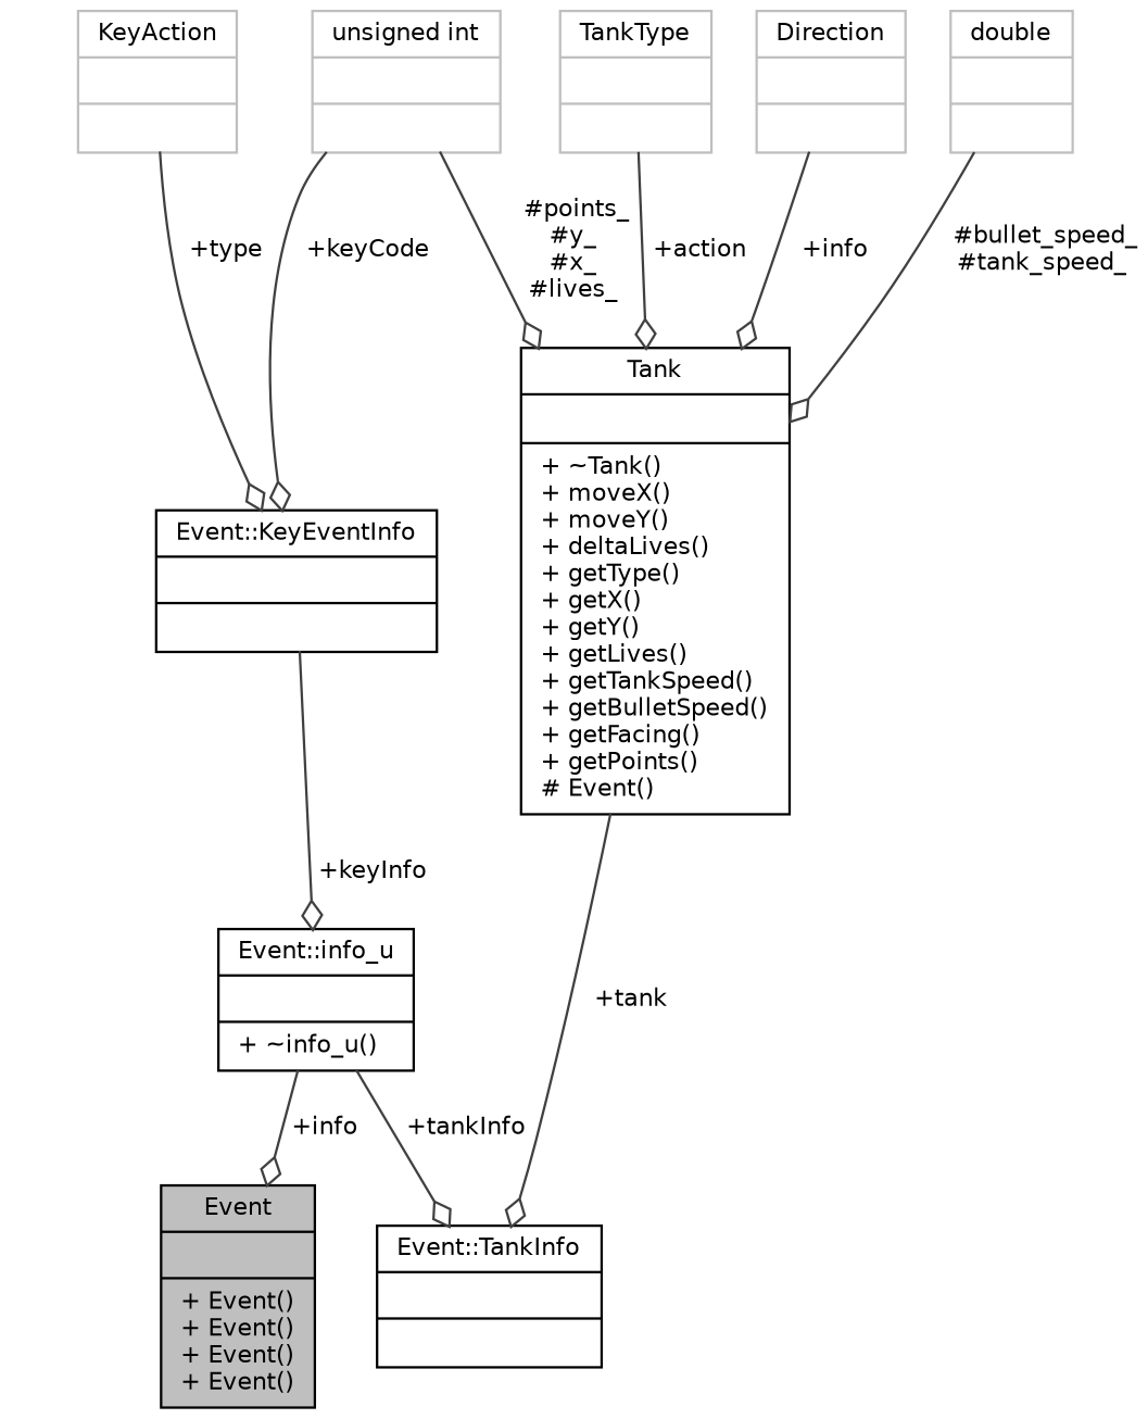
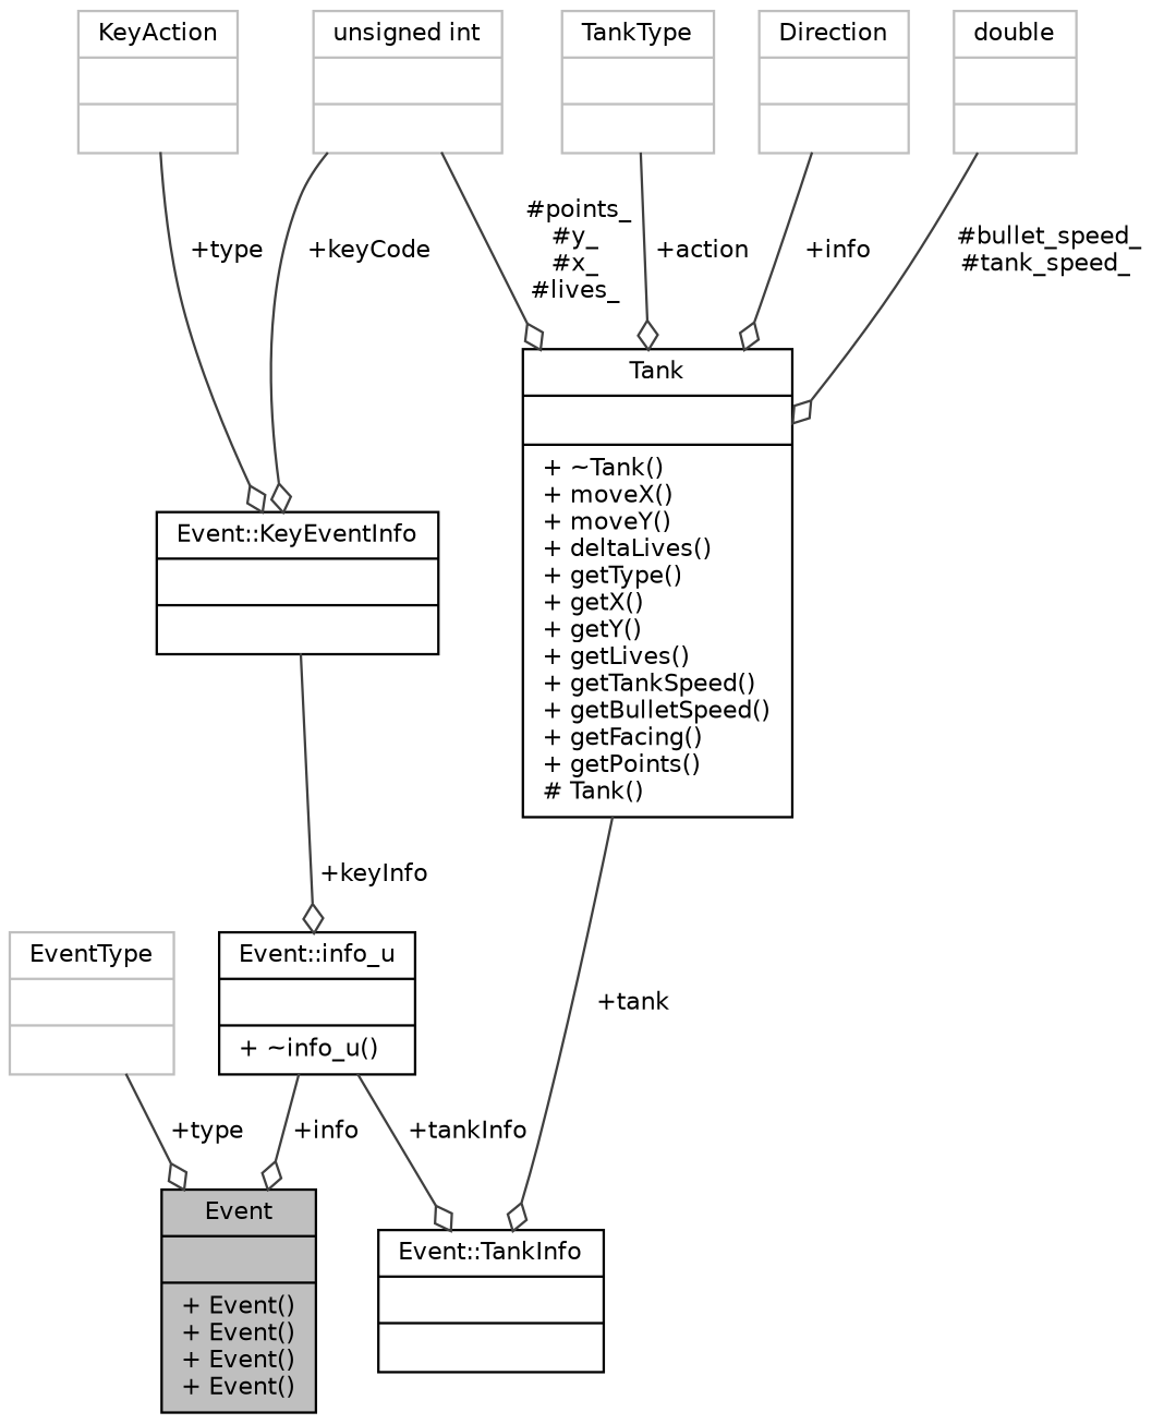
  digraph {
    node [color=grey75 fontname=Helvetica fontsize=10 shape=record]
    edge [arrowhead=odiamond color=grey25 fontname=Helvetica fontsize=10 labelfontname=Helvetica labelfontsize=10 style=solid]
    n1 [color=black fillcolor=grey75 fontcolor=black height=0.2 label="{Event\n||+ Event()\l+ Event()\l+ Event()\l+ Event()\l}" style=filled width=0.4]
    n2 [color=black height=0.2 label="{Event::info_u\n||+ ~info_u()\l}" width=0.4]
    n3 [color=black height=0.2 label="{Event::TankInfo\n||}" width=0.4]
    n4 [color=black height=0.2 label="{Event::KeyEventInfo\n||}" width=0.4]
    n5 [height=0.2 label="{KeyAction\n||}" width=0.4]
    n6 [height=0.2 label="{unsigned int\n||}" width=0.4]
-   n7 [color=black height=0.2 label="{Tank\n||+ ~Tank()\l+ moveX()\l+ moveY()\l+ deltaLives()\l+ getType()\l+ getX()\l+ getY()\l+ getLives()\l+ getTankSpeed()\l+ getBulletSpeed()\l+ getFacing()\l+ getPoints()\l# Event()\l}" width=0.4]
+   n7 [color=black height=0.2 label="{Tank\n||+ ~Tank()\l+ moveX()\l+ moveY()\l+ deltaLives()\l+ getType()\l+ getX()\l+ getY()\l+ getLives()\l+ getTankSpeed()\l+ getBulletSpeed()\l+ getFacing()\l+ getPoints()\l# Tank()\l}" width=0.4]
    n8 [height=0.2 label="{double\n||}" width=0.4]
    n9 [height=0.2 label="{TankType\n||}" width=0.4]
    n10 [height=0.2 label="{Direction\n||}" width=0.4]
+   n11 [height=0.2 label="{EventType\n||}" width=0.4]
    n2 -> n1 [label=" +info"]
    n2 -> n3 [label=" +tankInfo"]
    n4 -> n2 [label=" +keyInfo"]
    n5 -> n4 [label=" +type"]
    n6 -> n4 [label=" +keyCode"]
    n6 -> n7 [label=" #points_\n#y_\n#x_\n#lives_"]
    n7 -> n3 [label=" +tank"]
    n8 -> n7 [label=" #bullet_speed_\n#tank_speed_"]
    n9 -> n7 [label=" +action"]
    n10 -> n7 [label=" +info"]
+   n11 -> n1 [label=" +type"]
  }
